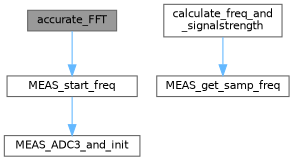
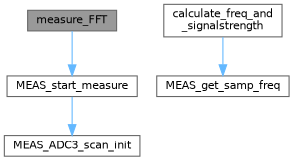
  digraph {
    rankdir=TB
    node [color=grey40 fillcolor=white fontname=Helvetica fontsize=10 shape=box style=filled]
    edge [color=steelblue1 fontname=Helvetica fontsize=10 labelfontname=Helvetica labelfontsize=10 style=solid]
-   n1 [color=gray40 fillcolor=grey60 fontcolor=black height=0.2 label=accurate_FFT width=0.4]
-   n2 [height=0.2 label=MEAS_start_freq width=0.4]
+   n1 [color=gray40 fillcolor=grey60 fontcolor=black height=0.2 label=measure_FFT width=0.4]
+   n2 [height=0.2 label=MEAS_start_measure width=0.4]
    n3 [height=0.2 label="calculate_freq_and\l_signalstrength" width=0.4]
    n4 [height=0.2 label=MEAS_get_samp_freq width=0.4]
-   n5 [height=0.2 label=MEAS_ADC3_and_init width=0.4]
+   n5 [height=0.2 label=MEAS_ADC3_scan_init width=0.4]
    n1 -> n2
    n2 -> n5
    n3 -> n4
  }
